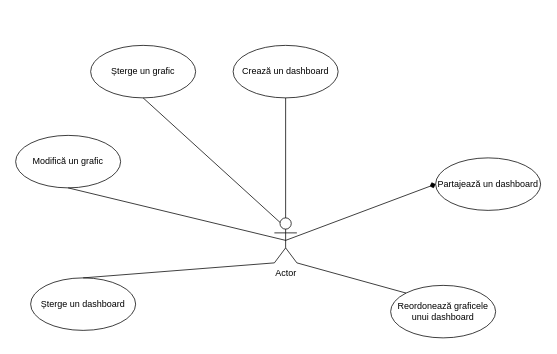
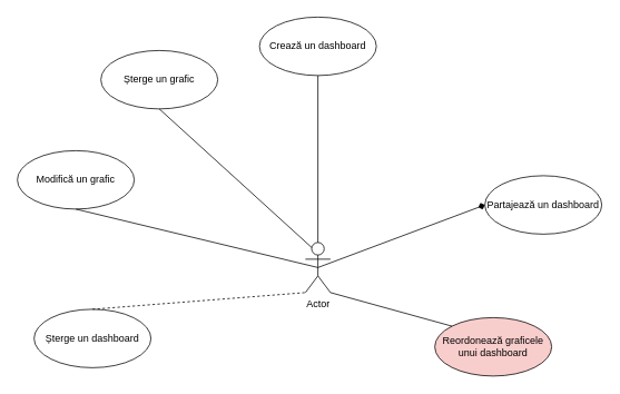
  <mxCell id="0" />
  <mxCell id="1" parent="0" />
  <mxCell id="2" value="Actor" style="shape=umlActor;verticalLabelPosition=bottom;verticalAlign=top;html=1;outlineConnect=0;" vertex="1" parent="1"><mxGeometry x="365" y="290" width="30" height="60" as="geometry" /></mxCell>
- <mxCell id="3" value="Crează un dashboard" style="ellipse;whiteSpace=wrap;html=1;" vertex="1" parent="1"><mxGeometry x="310" y="60" width="140" height="70" as="geometry" /></mxCell>
+ <mxCell id="3" value="Crează un dashboard" style="ellipse;whiteSpace=wrap;html=1;" vertex="1" parent="1"><mxGeometry x="310" y="20" width="140" height="70" as="geometry" /></mxCell>
  <mxCell id="4" value="" style="edgeStyle=none;html=1;endArrow=none;verticalAlign=bottom;rounded=0;exitX=0.5;exitY=0;exitDx=0;exitDy=0;exitPerimeter=0;entryX=0.5;entryY=1;entryDx=0;entryDy=0;" edge="1" parent="1" source="2" target="3"><mxGeometry width="160" relative="1" as="geometry"><mxPoint x="230" y="120" as="sourcePoint" /><mxPoint x="390" y="120" as="targetPoint" /></mxGeometry></mxCell>
  <mxCell id="5" value="Modifică un grafic" style="ellipse;whiteSpace=wrap;html=1;" vertex="1" parent="1"><mxGeometry x="20" y="180" width="140" height="70" as="geometry" /></mxCell>
  <mxCell id="6" value="Șterge un grafic" style="ellipse;whiteSpace=wrap;html=1;" vertex="1" parent="1"><mxGeometry x="120" y="60" width="140" height="70" as="geometry" /></mxCell>
  <mxCell id="7" value="" style="edgeStyle=none;html=1;endArrow=none;verticalAlign=bottom;rounded=0;entryX=0.25;entryY=0.1;entryDx=0;entryDy=0;entryPerimeter=0;exitX=0.5;exitY=1;exitDx=0;exitDy=0;" edge="1" parent="1" source="6" target="2"><mxGeometry width="160" relative="1" as="geometry"><mxPoint x="190" y="250" as="sourcePoint" /><mxPoint x="350" y="250" as="targetPoint" /></mxGeometry></mxCell>
  <mxCell id="8" value="Partajează un dashboard" style="ellipse;whiteSpace=wrap;html=1;" vertex="1" parent="1"><mxGeometry x="580" y="210" width="140" height="70" as="geometry" /></mxCell>
  <mxCell id="9" value="" style="edgeStyle=none;html=1;endArrow=diamond;verticalAlign=bottom;rounded=0;exitX=0.5;exitY=0.5;exitDx=0;exitDy=0;exitPerimeter=0;entryX=0;entryY=0.5;entryDx=0;entryDy=0;" edge="1" parent="1" source="2" target="8"><mxGeometry width="160" relative="1" as="geometry"><mxPoint x="330" y="440" as="sourcePoint" /><mxPoint x="490" y="440" as="targetPoint" /></mxGeometry></mxCell>
- <mxCell id="10" value="Reordonează graficele unui dashboard" style="ellipse;whiteSpace=wrap;html=1;" vertex="1" parent="1"><mxGeometry x="520" y="380" width="140" height="70" as="geometry" /></mxCell>
+ <mxCell id="10" value="Reordonează graficele unui dashboard" style="ellipse;whiteSpace=wrap;html=1;fillColor=#f8cecc;" vertex="1" parent="1"><mxGeometry x="520" y="380" width="140" height="70" as="geometry" /></mxCell>
  <mxCell id="11" value="" style="edgeStyle=none;html=1;endArrow=none;verticalAlign=bottom;rounded=0;entryX=0;entryY=0;entryDx=0;entryDy=0;exitX=1;exitY=1;exitDx=0;exitDy=0;exitPerimeter=0;" edge="1" parent="1" source="2" target="10"><mxGeometry width="160" relative="1" as="geometry"><mxPoint x="260" y="430" as="sourcePoint" /><mxPoint x="420" y="430" as="targetPoint" /></mxGeometry></mxCell>
  <mxCell id="12" value="Șterge un dashboard" style="ellipse;whiteSpace=wrap;html=1;" vertex="1" parent="1"><mxGeometry x="40" y="370" width="140" height="70" as="geometry" /></mxCell>
- <mxCell id="13" value="" style="edgeStyle=none;html=1;endArrow=none;verticalAlign=bottom;rounded=0;exitX=0.5;exitY=0;exitDx=0;exitDy=0;entryX=0;entryY=1;entryDx=0;entryDy=0;entryPerimeter=0;" edge="1" parent="1" source="12" target="2"><mxGeometry width="160" relative="1" as="geometry"><mxPoint x="100" y="380" as="sourcePoint" /><mxPoint x="260" y="380" as="targetPoint" /></mxGeometry></mxCell>
+ <mxCell id="13" value="" style="edgeStyle=none;html=1;endArrow=none;verticalAlign=bottom;rounded=0;exitX=0.5;exitY=0;exitDx=0;exitDy=0;entryX=0;entryY=1;entryDx=0;entryDy=0;entryPerimeter=0;dashed=1;" edge="1" parent="1" source="12" target="2"><mxGeometry width="160" relative="1" as="geometry"><mxPoint x="100" y="380" as="sourcePoint" /><mxPoint x="260" y="380" as="targetPoint" /></mxGeometry></mxCell>
  <mxCell id="14" value="" style="edgeStyle=none;html=1;endArrow=none;verticalAlign=bottom;rounded=0;entryX=0.5;entryY=0.5;entryDx=0;entryDy=0;entryPerimeter=0;exitX=0.5;exitY=1;exitDx=0;exitDy=0;" edge="1" parent="1" source="5" target="2"><mxGeometry width="160" relative="1" as="geometry"><mxPoint x="130" y="280" as="sourcePoint" /><mxPoint x="290" y="280" as="targetPoint" /></mxGeometry></mxCell>
